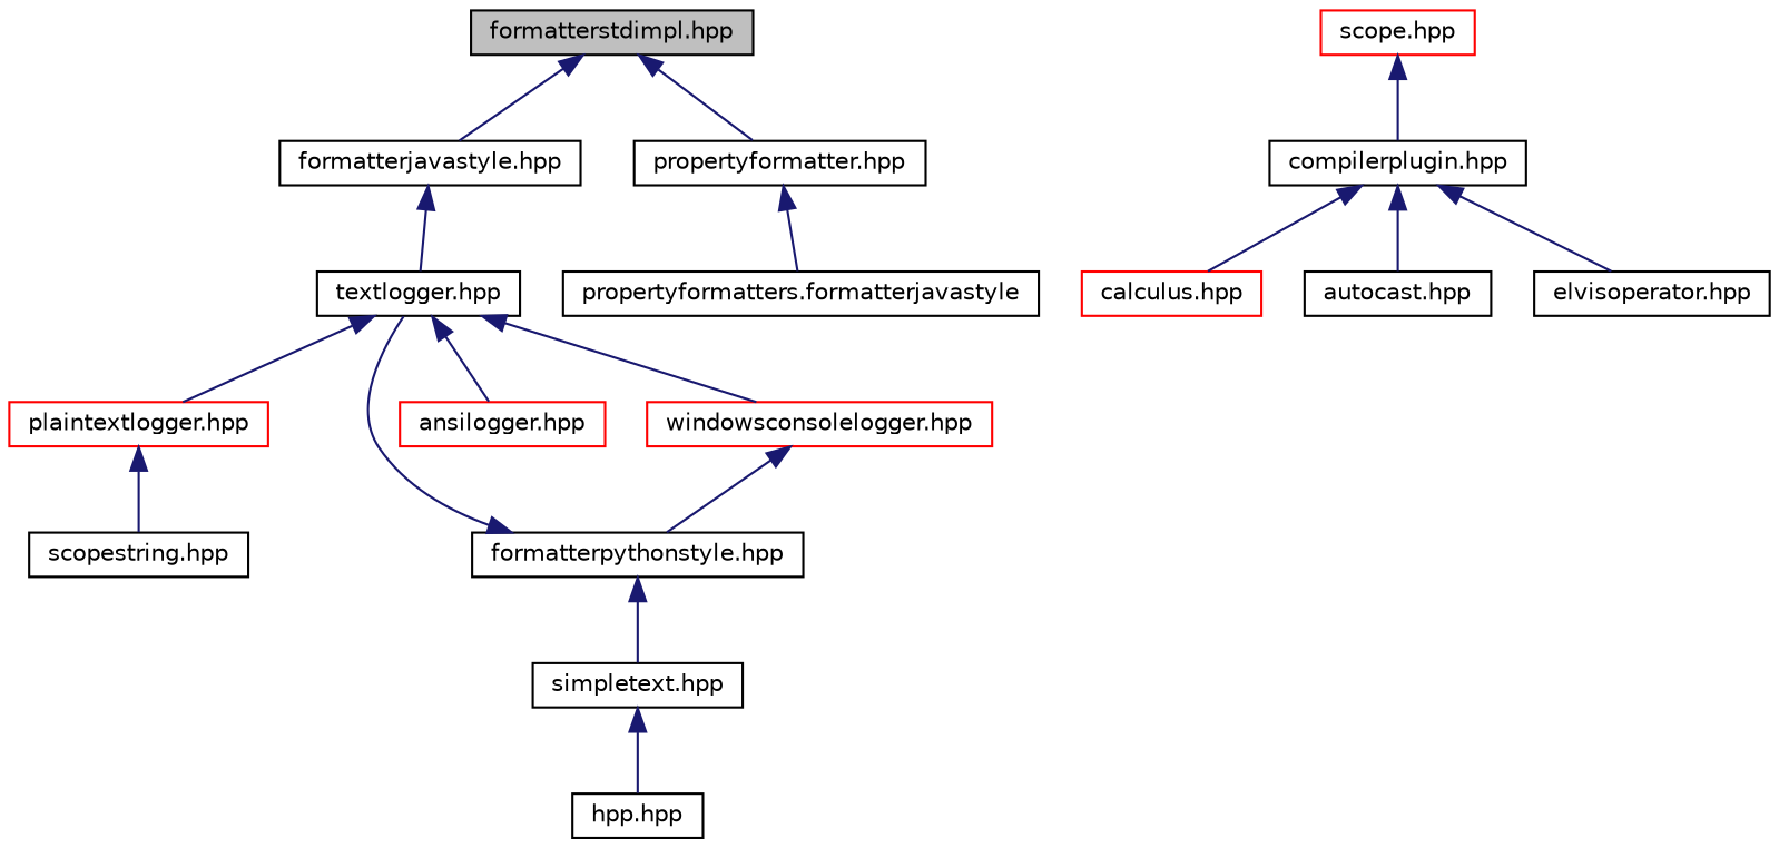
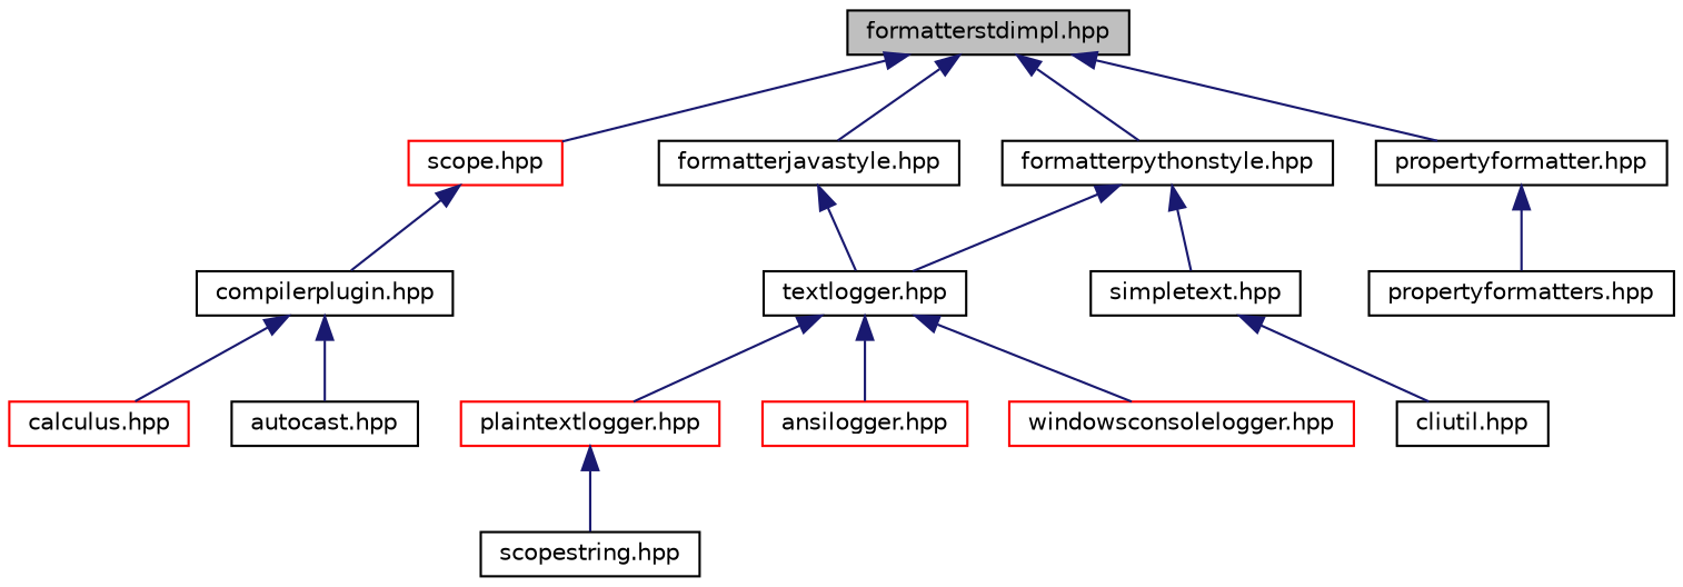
  digraph {
    node [color=black fillcolor=white fontname=Helvetica fontsize=10 shape=record style=filled]
    edge [color=midnightblue dir=back fontname=Helvetica fontsize=10 labelfontname=Helvetica labelfontsize=10 style=solid]
    n1 [fillcolor=grey75 fontcolor=black height=0.2 label="formatterstdimpl.hpp" width=0.4]
    n2 [color=red height=0.2 label="scope.hpp" width=0.4]
    n3 [height=0.2 label="formatterjavastyle.hpp" width=0.4]
    n4 [height=0.2 label="formatterpythonstyle.hpp" width=0.4]
    n5 [height=0.2 label="propertyformatter.hpp" width=0.4]
    n6 [height=0.2 label="compilerplugin.hpp" width=0.4]
    n7 [height=0.2 label="textlogger.hpp" width=0.4]
    n8 [height=0.2 label="simpletext.hpp" width=0.4]
-   n9 [height=0.2 label="propertyformatters.formatterjavastyle" width=0.4]
+   n9 [height=0.2 label="propertyformatters.hpp" width=0.4]
    n10 [color=red height=0.2 label="calculus.hpp" width=0.4]
    n11 [height=0.2 label="autocast.hpp" width=0.4]
-   n12 [height=0.2 label="elvisoperator.hpp" width=0.4]
    n13 [height=0.2 label="scopestring.hpp" width=0.4]
    n14 [color=red height=0.2 label="plaintextlogger.hpp" width=0.4]
    n15 [color=red height=0.2 label="ansilogger.hpp" width=0.4]
    n16 [color=red height=0.2 label="windowsconsolelogger.hpp" width=0.4]
-   n17 [height=0.2 label="hpp.hpp" width=0.4]
+   n17 [height=0.2 label="cliutil.hpp" width=0.4]
+   n1 -> n2
    n1 -> n3
-   n16 -> n4
+   n1 -> n4
    n1 -> n5
    n2 -> n6
    n3 -> n7
    n4 -> n7
    n4 -> n8
    n5 -> n9
    n6 -> n10
    n6 -> n11
-   n6 -> n12
    n7 -> n14
    n7 -> n15
    n7 -> n16
    n8 -> n17
    n14 -> n13
  }
